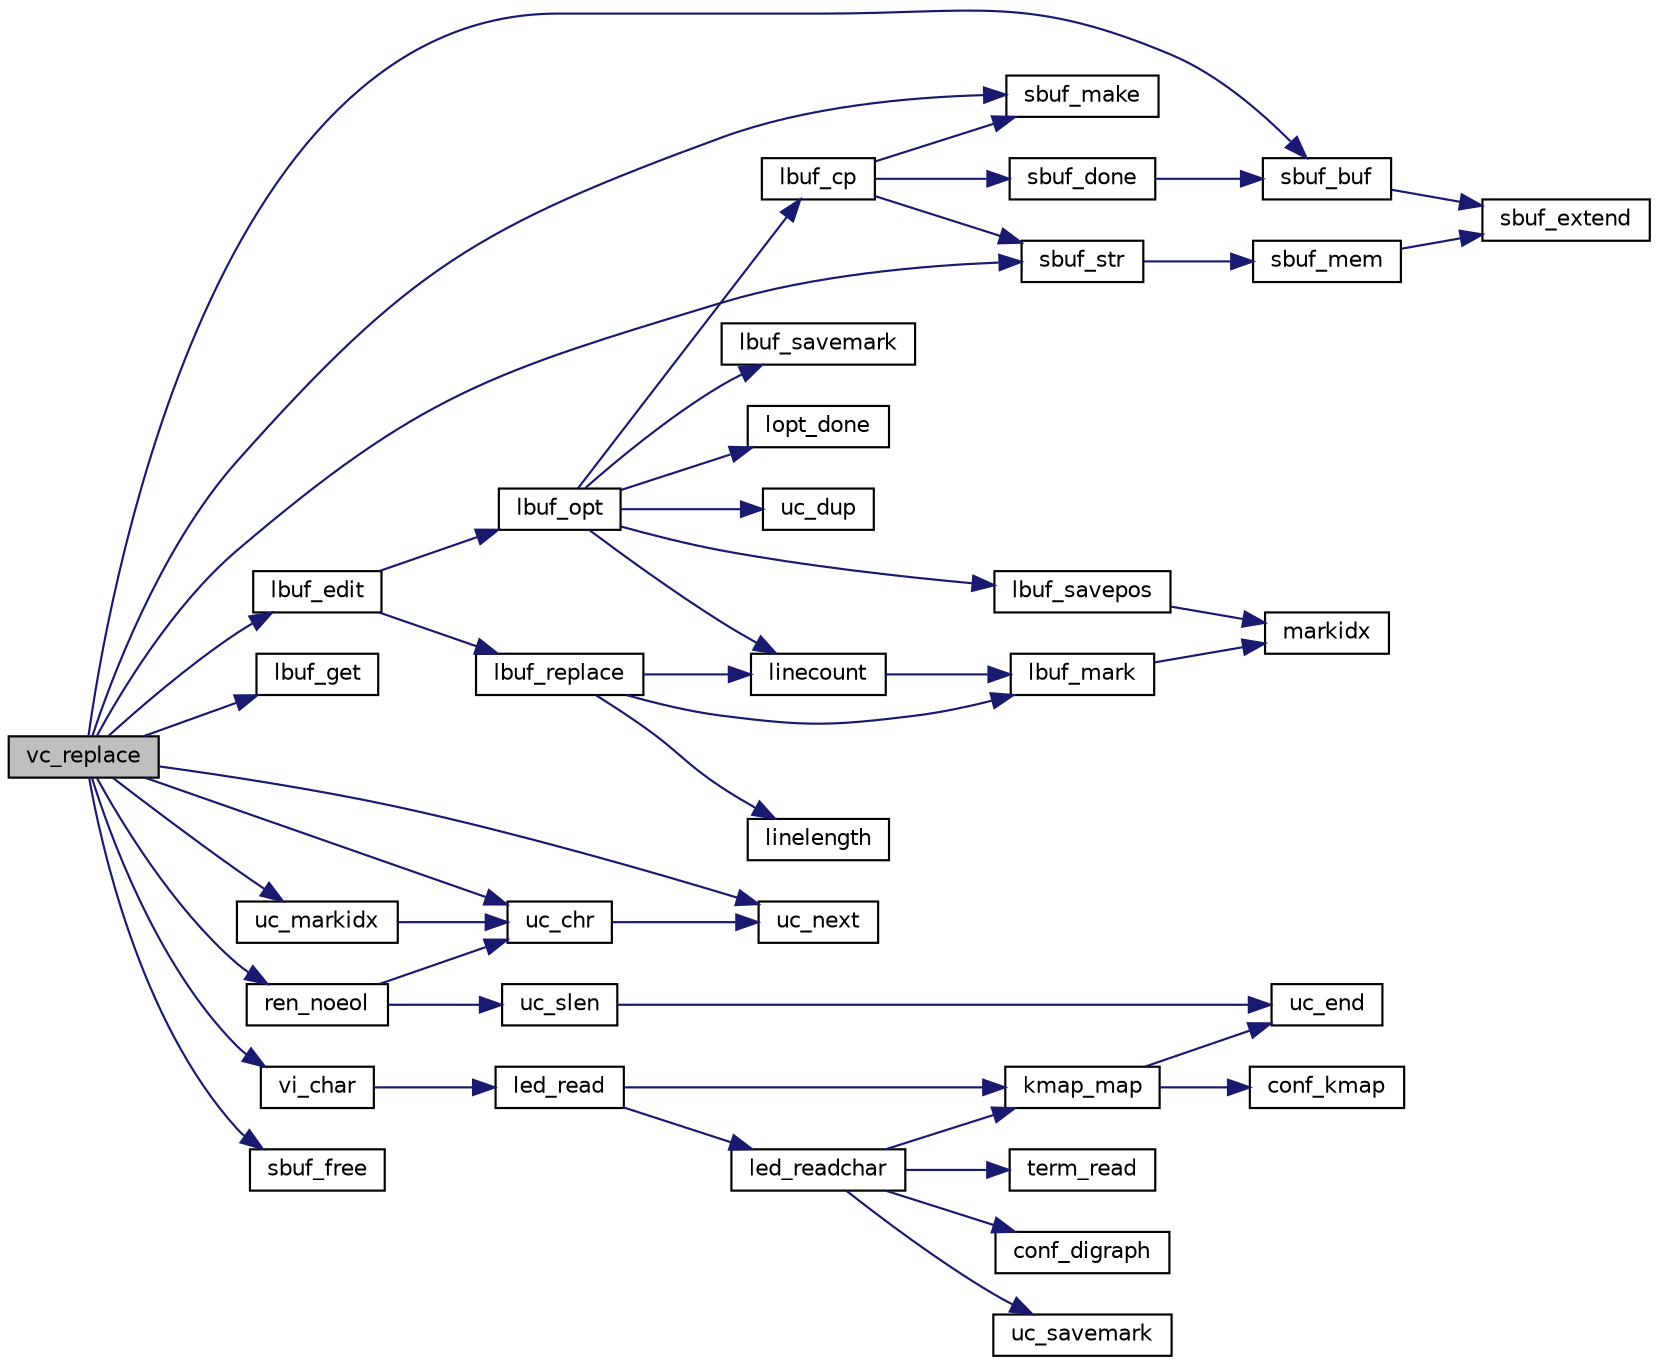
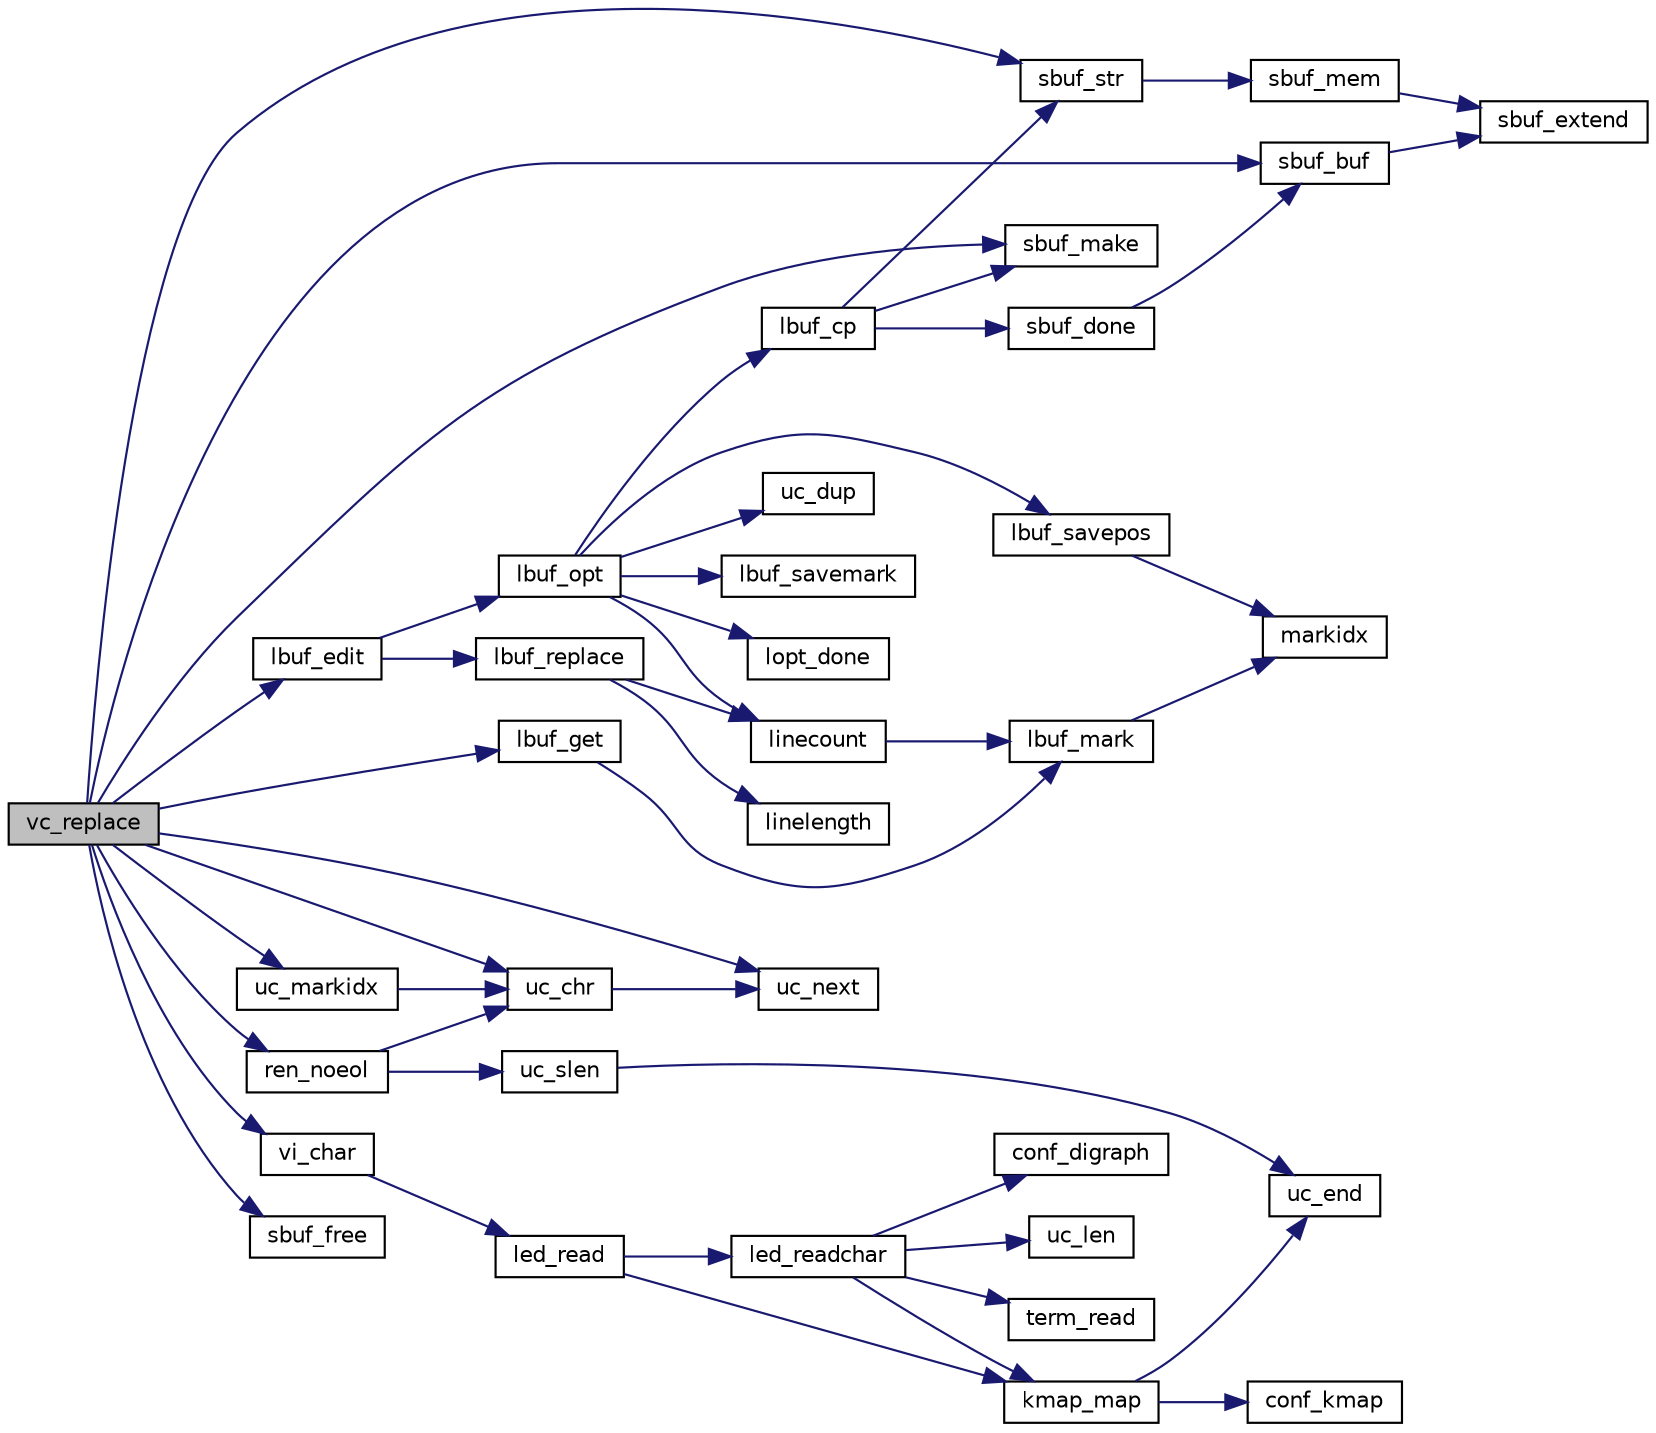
  digraph {
    rankdir=LR
    node [color=black fillcolor=white fontname=Helvetica fontsize=10 shape=record style=filled]
    edge [color=midnightblue fontname=Helvetica fontsize=10 labelfontname=Helvetica labelfontsize=10 style=solid]
    n1 [fillcolor=grey75 fontcolor=black height=0.2 label=vc_replace width=0.4]
    n2 [height=0.2 label=lbuf_edit width=0.4]
    n3 [height=0.2 label=sbuf_buf width=0.4]
    n4 [height=0.2 label=sbuf_make width=0.4]
    n5 [height=0.2 label=sbuf_str width=0.4]
    n6 [height=0.2 label=lbuf_get width=0.4]
    n7 [height=0.2 label=ren_noeol width=0.4]
    n8 [height=0.2 label=uc_chr width=0.4]
    n9 [height=0.2 label=uc_next width=0.4]
    n10 [height=0.2 label=sbuf_free width=0.4]
    n11 [height=0.2 label=uc_markidx width=0.4]
    n12 [height=0.2 label=vi_char width=0.4]
    n13 [height=0.2 label=lbuf_opt width=0.4]
    n14 [height=0.2 label=lbuf_replace width=0.4]
    n15 [height=0.2 label=sbuf_extend width=0.4]
    n16 [height=0.2 label=sbuf_mem width=0.4]
    n17 [height=0.2 label=uc_slen width=0.4]
    n18 [height=0.2 label=led_read width=0.4]
    n19 [height=0.2 label=lbuf_cp width=0.4]
    n20 [height=0.2 label=lbuf_savemark width=0.4]
    n21 [height=0.2 label=lbuf_savepos width=0.4]
    n22 [height=0.2 label=linecount width=0.4]
    n23 [height=0.2 label=lopt_done width=0.4]
    n24 [height=0.2 label=uc_dup width=0.4]
    n25 [height=0.2 label=linelength width=0.4]
    n26 [height=0.2 label=lbuf_mark width=0.4]
    n27 [height=0.2 label=sbuf_done width=0.4]
    n28 [height=0.2 label=markidx width=0.4]
    n29 [height=0.2 label=uc_end width=0.4]
    n30 [height=0.2 label=led_readchar width=0.4]
    n31 [height=0.2 label=kmap_map width=0.4]
    n32 [height=0.2 label=term_read width=0.4]
    n33 [height=0.2 label=conf_digraph width=0.4]
-   n34 [height=0.2 label=uc_savemark width=0.4]
+   n34 [height=0.2 label=uc_len width=0.4]
    n35 [height=0.2 label=conf_kmap width=0.4]
    n1 -> n2
    n1 -> n3
    n1 -> n4
    n1 -> n5
    n1 -> n6
    n1 -> n7
    n1 -> n8
    n1 -> n9
    n1 -> n10
    n1 -> n11
    n1 -> n12
    n2 -> n13
    n2 -> n14
    n3 -> n15
    n5 -> n16
    n7 -> n8
    n7 -> n17
    n8 -> n9
    n11 -> n8
    n12 -> n18
    n13 -> n19
    n13 -> n20
    n13 -> n21
    n13 -> n22
    n13 -> n23
    n13 -> n24
    n14 -> n22
    n14 -> n25
-   n14 -> n26
+   n6 -> n26
    n16 -> n15
    n17 -> n29
    n18 -> n30
    n18 -> n31
    n19 -> n4
    n19 -> n5
    n19 -> n27
    n21 -> n28
    n22 -> n26
    n26 -> n28
    n27 -> n3
    n30 -> n31
    n30 -> n32
    n30 -> n33
    n30 -> n34
    n31 -> n29
    n31 -> n35
  }
